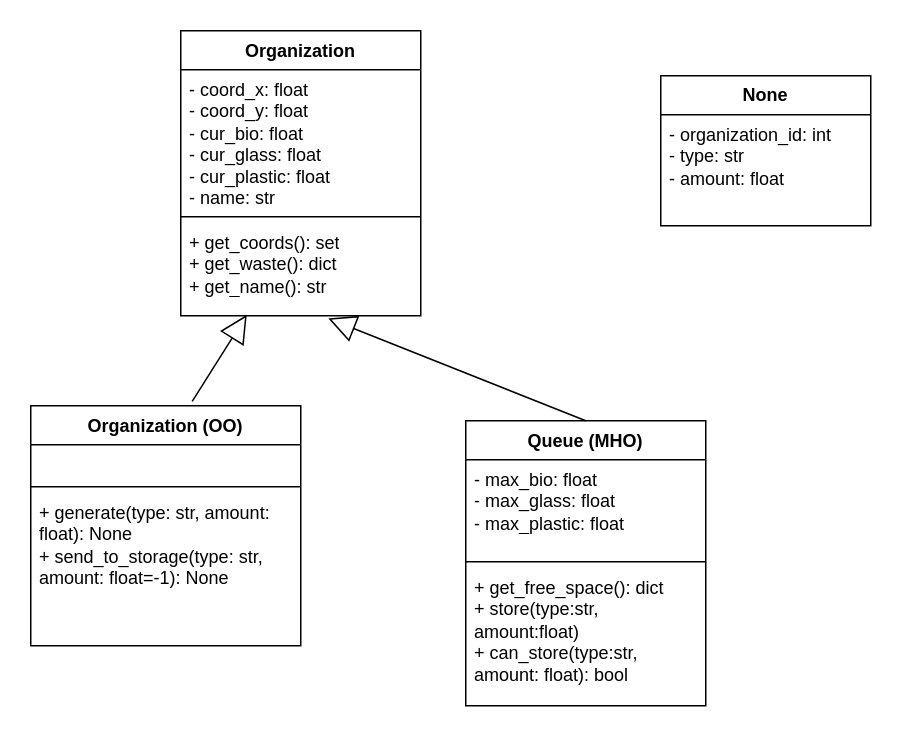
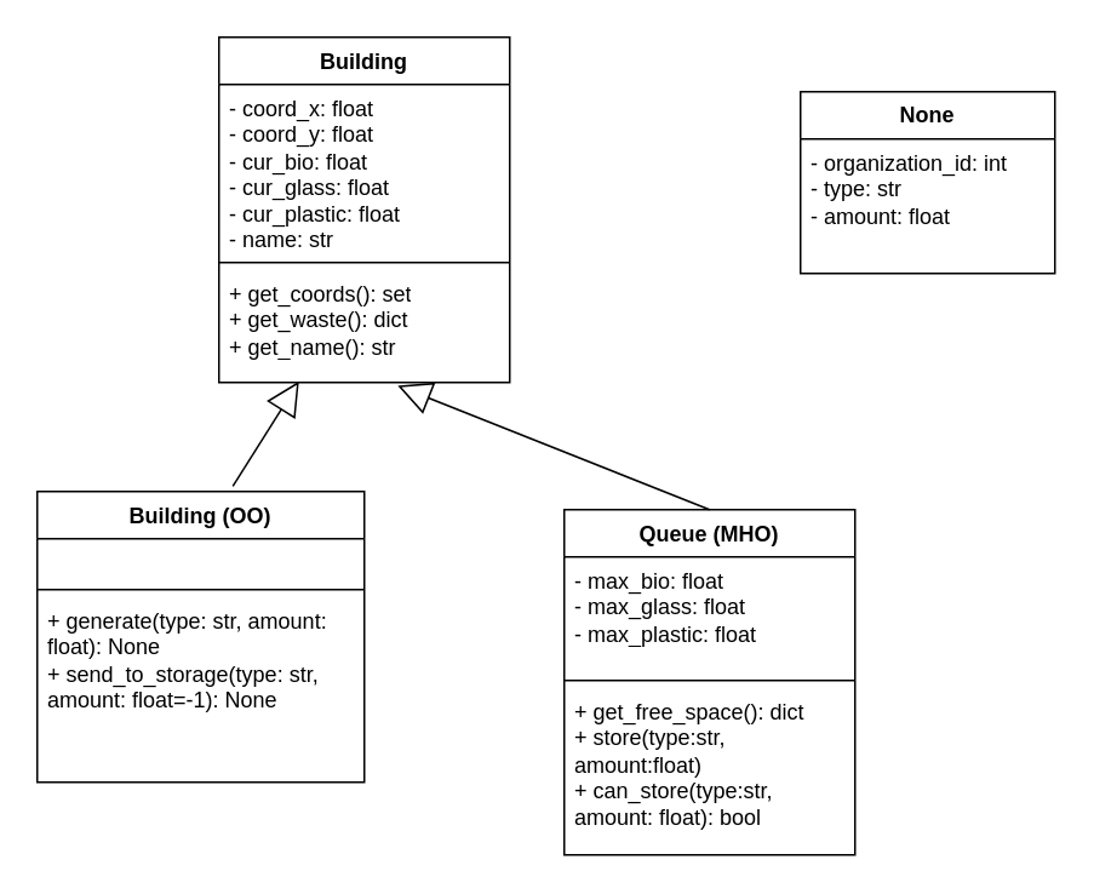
  <mxCell id="0" />
  <mxCell id="1" parent="0" />
- <mxCell id="2" value="Organization (OO)" style="swimlane;fontStyle=1;align=center;verticalAlign=top;childLayout=stackLayout;horizontal=1;startSize=26;horizontalStack=0;resizeParent=1;resizeParentMax=0;resizeLast=0;collapsible=1;marginBottom=0;whiteSpace=wrap;html=1;" parent="1" vertex="1"><mxGeometry x="20" y="270" width="180" height="160" as="geometry" /></mxCell>
+ <mxCell id="2" value="Building (OO)" style="swimlane;fontStyle=1;align=center;verticalAlign=top;childLayout=stackLayout;horizontal=1;startSize=26;horizontalStack=0;resizeParent=1;resizeParentMax=0;resizeLast=0;collapsible=1;marginBottom=0;whiteSpace=wrap;html=1;" parent="1" vertex="1"><mxGeometry x="20" y="270" width="180" height="160" as="geometry" /></mxCell>
  <mxCell id="3" value="&amp;nbsp;" style="text;strokeColor=none;fillColor=none;align=left;verticalAlign=top;spacingLeft=4;spacingRight=4;overflow=hidden;rotatable=0;points=[[0,0.5],[1,0.5]];portConstraint=eastwest;whiteSpace=wrap;html=1;" parent="2" vertex="1"><mxGeometry y="26" width="180" height="24" as="geometry" /></mxCell>
  <mxCell id="4" value="" style="line;strokeWidth=1;fillColor=none;align=left;verticalAlign=middle;spacingTop=-1;spacingLeft=3;spacingRight=3;rotatable=0;labelPosition=right;points=[];portConstraint=eastwest;strokeColor=inherit;" parent="2" vertex="1"><mxGeometry y="50" width="180" height="8" as="geometry" /></mxCell>
  <mxCell id="5" value="+ generate(type: str, amount: float): None&lt;div&gt;+ send_to_storage(type: str, amount: float=-1): None&lt;/div&gt;&lt;div&gt;&lt;br&gt;&lt;/div&gt;" style="text;strokeColor=none;fillColor=none;align=left;verticalAlign=top;spacingLeft=4;spacingRight=4;overflow=hidden;rotatable=0;points=[[0,0.5],[1,0.5]];portConstraint=eastwest;whiteSpace=wrap;html=1;" parent="2" vertex="1"><mxGeometry y="58" width="180" height="102" as="geometry" /></mxCell>
  <mxCell id="6" value="Queue (MHO)" style="swimlane;fontStyle=1;align=center;verticalAlign=top;childLayout=stackLayout;horizontal=1;startSize=26;horizontalStack=0;resizeParent=1;resizeParentMax=0;resizeLast=0;collapsible=1;marginBottom=0;whiteSpace=wrap;html=1;" parent="1" vertex="1"><mxGeometry x="310" y="280" width="160" height="190" as="geometry" /></mxCell>
  <mxCell id="7" value="- max_bio: float&lt;div&gt;- max_glass: float&lt;/div&gt;&lt;div&gt;- max_plastic: float&lt;br&gt;&lt;/div&gt;" style="text;strokeColor=none;fillColor=none;align=left;verticalAlign=top;spacingLeft=4;spacingRight=4;overflow=hidden;rotatable=0;points=[[0,0.5],[1,0.5]];portConstraint=eastwest;whiteSpace=wrap;html=1;" parent="6" vertex="1"><mxGeometry y="26" width="160" height="64" as="geometry" /></mxCell>
  <mxCell id="8" value="" style="line;strokeWidth=1;fillColor=none;align=left;verticalAlign=middle;spacingTop=-1;spacingLeft=3;spacingRight=3;rotatable=0;labelPosition=right;points=[];portConstraint=eastwest;strokeColor=inherit;" parent="6" vertex="1"><mxGeometry y="90" width="160" height="8" as="geometry" /></mxCell>
  <mxCell id="9" value="+ get_free_space(): dict&lt;div&gt;+ store(type:str, amount:float)&lt;/div&gt;&lt;div&gt;+ can_store(type:str, amount: float): bool&lt;/div&gt;" style="text;strokeColor=none;fillColor=none;align=left;verticalAlign=top;spacingLeft=4;spacingRight=4;overflow=hidden;rotatable=0;points=[[0,0.5],[1,0.5]];portConstraint=eastwest;whiteSpace=wrap;html=1;" parent="6" vertex="1"><mxGeometry y="98" width="160" height="92" as="geometry" /></mxCell>
- <mxCell id="10" value="Organization" style="swimlane;fontStyle=1;align=center;verticalAlign=top;childLayout=stackLayout;horizontal=1;startSize=26;horizontalStack=0;resizeParent=1;resizeParentMax=0;resizeLast=0;collapsible=1;marginBottom=0;whiteSpace=wrap;html=1;" parent="1" vertex="1"><mxGeometry x="120" y="20" width="160" height="190" as="geometry" /></mxCell>
+ <mxCell id="10" value="Building" style="swimlane;fontStyle=1;align=center;verticalAlign=top;childLayout=stackLayout;horizontal=1;startSize=26;horizontalStack=0;resizeParent=1;resizeParentMax=0;resizeLast=0;collapsible=1;marginBottom=0;whiteSpace=wrap;html=1;" parent="1" vertex="1"><mxGeometry x="120" y="20" width="160" height="190" as="geometry" /></mxCell>
  <mxCell id="11" value="- coord_x: float&lt;div&gt;- coord_y: float&lt;/div&gt;&lt;div&gt;&lt;div&gt;- cur_bio: float&lt;/div&gt;&lt;div&gt;- cur_glass: float&lt;/div&gt;&lt;div&gt;- cur_plastic: float&lt;/div&gt;&lt;/div&gt;&lt;div&gt;- name: str&lt;/div&gt;" style="text;strokeColor=none;fillColor=none;align=left;verticalAlign=top;spacingLeft=4;spacingRight=4;overflow=hidden;rotatable=0;points=[[0,0.5],[1,0.5]];portConstraint=eastwest;whiteSpace=wrap;html=1;" parent="10" vertex="1"><mxGeometry y="26" width="160" height="94" as="geometry" /></mxCell>
  <mxCell id="12" value="" style="line;strokeWidth=1;fillColor=none;align=left;verticalAlign=middle;spacingTop=-1;spacingLeft=3;spacingRight=3;rotatable=0;labelPosition=right;points=[];portConstraint=eastwest;strokeColor=inherit;" parent="10" vertex="1"><mxGeometry y="120" width="160" height="8" as="geometry" /></mxCell>
  <mxCell id="13" value="&lt;div&gt;+ get_coords(): set&lt;/div&gt;&lt;div&gt;+ get_waste(): dict&lt;/div&gt;&lt;div&gt;+ get_name(): str&lt;/div&gt;" style="text;strokeColor=none;fillColor=none;align=left;verticalAlign=top;spacingLeft=4;spacingRight=4;overflow=hidden;rotatable=0;points=[[0,0.5],[1,0.5]];portConstraint=eastwest;whiteSpace=wrap;html=1;" parent="10" vertex="1"><mxGeometry y="128" width="160" height="62" as="geometry" /></mxCell>
  <mxCell id="14" value="" style="endArrow=block;endSize=16;endFill=0;html=1;rounded=0;exitX=0.598;exitY=-0.018;exitDx=0;exitDy=0;exitPerimeter=0;entryX=0.275;entryY=0.99;entryDx=0;entryDy=0;entryPerimeter=0;" parent="1" source="2" target="13" edge="1"><mxGeometry width="160" relative="1" as="geometry"><mxPoint x="310" y="150" as="sourcePoint" /><mxPoint x="470" y="150" as="targetPoint" /></mxGeometry></mxCell>
  <mxCell id="15" value="" style="endArrow=block;endSize=16;endFill=0;html=1;rounded=0;exitX=0.5;exitY=0;exitDx=0;exitDy=0;entryX=0.615;entryY=1.029;entryDx=0;entryDy=0;entryPerimeter=0;" parent="1" source="6" target="13" edge="1"><mxGeometry width="160" relative="1" as="geometry"><mxPoint x="340" y="150" as="sourcePoint" /><mxPoint x="500" y="150" as="targetPoint" /></mxGeometry></mxCell>
  <mxCell id="16" value="&lt;span style=&quot;font-weight: 700;&quot;&gt;None&lt;/span&gt;" style="swimlane;fontStyle=0;childLayout=stackLayout;horizontal=1;startSize=26;fillColor=none;horizontalStack=0;resizeParent=1;resizeParentMax=0;resizeLast=0;collapsible=1;marginBottom=0;whiteSpace=wrap;html=1;" vertex="1" parent="1"><mxGeometry x="440" y="50" width="140" height="100" as="geometry" /></mxCell>
  <mxCell id="17" value="- organization_id: int&lt;div&gt;- type: str&lt;/div&gt;&lt;div&gt;- amount: float&lt;/div&gt;" style="text;strokeColor=none;fillColor=none;align=left;verticalAlign=top;spacingLeft=4;spacingRight=4;overflow=hidden;rotatable=0;points=[[0,0.5],[1,0.5]];portConstraint=eastwest;whiteSpace=wrap;html=1;" vertex="1" parent="16"><mxGeometry y="26" width="140" height="74" as="geometry" /></mxCell>
